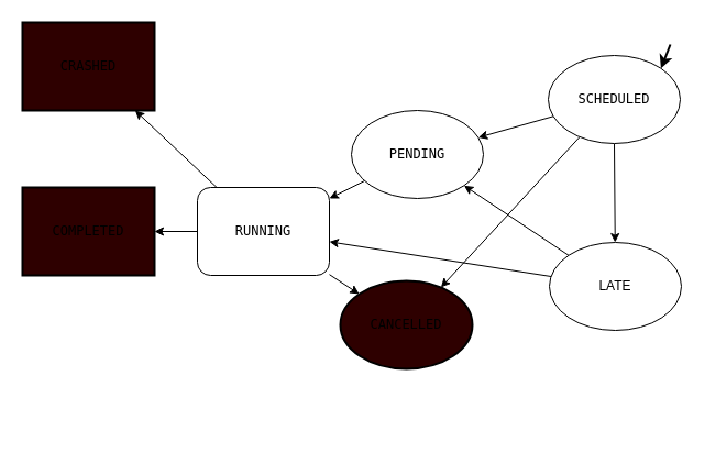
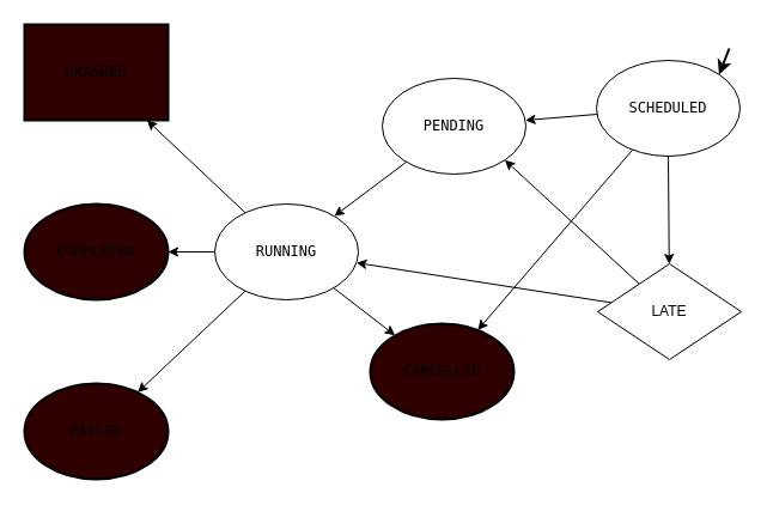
  <mxCell id="0" />
  <mxCell id="1" parent="0" />
- <mxCell id="2" value="&lt;pre class=&quot;p-code-container p-code-container--block p-code-highlight__code-wrapper&quot;&gt;&lt;code&gt;COMPLETED&lt;/code&gt;&lt;/pre&gt;" style="whiteSpace=wrap;html=1;strokeWidth=2;fillColor=#2E0000;rounded=0;" parent="1" vertex="1"><mxGeometry x="20" y="170" width="120" height="80" as="geometry" /></mxCell>
+ <mxCell id="2" value="&lt;pre class=&quot;p-code-container p-code-container--block p-code-highlight__code-wrapper&quot;&gt;&lt;code&gt;COMPLETED&lt;/code&gt;&lt;/pre&gt;" style="ellipse;whiteSpace=wrap;html=1;strokeWidth=2;fillColor=#2E0000;" parent="1" vertex="1"><mxGeometry x="20" y="170" width="120" height="80" as="geometry" /></mxCell>
  <mxCell id="3" style="rounded=0;orthogonalLoop=1;jettySize=auto;html=1;" parent="1" source="7" target="2" edge="1"><mxGeometry relative="1" as="geometry" /></mxCell>
  <mxCell id="4" style="edgeStyle=none;html=1;" parent="1" source="7" target="12" edge="1"><mxGeometry relative="1" as="geometry" /></mxCell>
  <mxCell id="5" style="edgeStyle=none;html=1;strokeWidth=1;" parent="1" source="7" target="19" edge="1"><mxGeometry relative="1" as="geometry" /></mxCell>
- <mxCell id="7" value="&lt;pre class=&quot;p-code-container p-code-container--block p-code-highlight__code-wrapper&quot;&gt;&lt;code&gt;RUNNING&lt;/code&gt;&lt;/pre&gt;" style="whiteSpace=wrap;html=1;rounded=1;" parent="1" vertex="1"><mxGeometry x="179" y="170" width="120" height="80" as="geometry" /></mxCell>
+ <mxCell id="6" style="edgeStyle=none;html=1;" parent="1" source="7" target="20" edge="1"><mxGeometry relative="1" as="geometry" /></mxCell>
+ <mxCell id="7" value="&lt;pre class=&quot;p-code-container p-code-container--block p-code-highlight__code-wrapper&quot;&gt;&lt;code&gt;RUNNING&lt;/code&gt;&lt;/pre&gt;" style="ellipse;whiteSpace=wrap;html=1;" parent="1" vertex="1"><mxGeometry x="179" y="170" width="120" height="80" as="geometry" /></mxCell>
  <mxCell id="8" style="rounded=0;orthogonalLoop=1;jettySize=auto;html=1;" parent="1" source="11" target="12" edge="1"><mxGeometry relative="1" as="geometry" /></mxCell>
  <mxCell id="9" style="rounded=0;orthogonalLoop=1;jettySize=auto;html=1;" parent="1" source="11" target="16" edge="1"><mxGeometry relative="1" as="geometry" /></mxCell>
  <mxCell id="10" style="edgeStyle=none;html=1;strokeWidth=1;" parent="1" source="11" target="18" edge="1"><mxGeometry relative="1" as="geometry" /></mxCell>
  <mxCell id="11" value="&lt;pre class=&quot;p-code-container p-code-container--block p-code-highlight__code-wrapper&quot;&gt;&lt;code&gt;SCHEDULED&lt;/code&gt;&lt;/pre&gt;" style="ellipse;whiteSpace=wrap;html=1;" parent="1" vertex="1"><mxGeometry x="498" y="50" width="120" height="80" as="geometry" /></mxCell>
- <mxCell id="12" value="&lt;pre class=&quot;p-code-container p-code-container--block p-code-highlight__code-wrapper&quot;&gt;&lt;code&gt;CANCELLED&lt;/code&gt;&lt;/pre&gt;" style="ellipse;whiteSpace=wrap;html=1;strokeWidth=2;fillColor=#2E0000;" parent="1" vertex="1"><mxGeometry x="309" y="255" width="120" height="80" as="geometry" /></mxCell>
+ <mxCell id="12" value="&lt;pre class=&quot;p-code-container p-code-container--block p-code-highlight__code-wrapper&quot;&gt;&lt;code&gt;CANCELLED&lt;/code&gt;&lt;/pre&gt;" style="ellipse;whiteSpace=wrap;html=1;strokeWidth=2;fillColor=#2E0000;" parent="1" vertex="1"><mxGeometry x="309" y="270" width="120" height="80" as="geometry" /></mxCell>
  <mxCell id="13" style="rounded=0;orthogonalLoop=1;jettySize=auto;html=1;" parent="1" source="18" target="7" edge="1"><mxGeometry relative="1" as="geometry" /></mxCell>
  <mxCell id="14" style="edgeStyle=none;html=1;entryX=1;entryY=1;entryDx=0;entryDy=0;strokeWidth=1;" parent="1" source="16" target="18" edge="1"><mxGeometry relative="1" as="geometry" /></mxCell>
  <mxCell id="15" style="edgeStyle=none;html=1;strokeWidth=1;" parent="1" source="16" target="7" edge="1"><mxGeometry relative="1" as="geometry" /></mxCell>
- <mxCell id="16" value="LATE" style="ellipse;whiteSpace=wrap;html=1;" parent="1" vertex="1"><mxGeometry x="499" y="220" width="120" height="80" as="geometry" /></mxCell>
+ <mxCell id="16" value="LATE" style="rhombus;whiteSpace=wrap;html=1;" parent="1" vertex="1"><mxGeometry x="499" y="220" width="120" height="80" as="geometry" /></mxCell>
  <mxCell id="17" value="" style="endArrow=classic;html=1;rounded=0;entryX=1;entryY=0;entryDx=0;entryDy=0;strokeWidth=2;" parent="1" target="11" edge="1"><mxGeometry width="50" height="50" relative="1" as="geometry"><mxPoint x="609" y="40" as="sourcePoint" /><mxPoint x="519" y="-40" as="targetPoint" /></mxGeometry></mxCell>
- <mxCell id="18" value="&lt;pre class=&quot;p-code-container p-code-container--block p-code-highlight__code-wrapper&quot;&gt;&lt;code&gt;&lt;span class=&quot;hljs-string&quot;&gt;PENDING&lt;/span&gt;&lt;/code&gt;&lt;/pre&gt;" style="ellipse;whiteSpace=wrap;html=1;" parent="1" vertex="1"><mxGeometry x="319" y="100" width="120" height="80" as="geometry" /></mxCell>
+ <mxCell id="18" value="&lt;pre class=&quot;p-code-container p-code-container--block p-code-highlight__code-wrapper&quot;&gt;&lt;code&gt;&lt;span class=&quot;hljs-string&quot;&gt;PENDING&lt;/span&gt;&lt;/code&gt;&lt;/pre&gt;" style="ellipse;whiteSpace=wrap;html=1;" parent="1" vertex="1"><mxGeometry x="319" y="65" width="120" height="80" as="geometry" /></mxCell>
  <mxCell id="19" value="&lt;meta charset=&quot;utf-8&quot;&gt;&lt;pre class=&quot;p-code-container p-code-container--block p-code-highlight__code-wrapper&quot;&gt;&lt;code&gt;&lt;span class=&quot;hljs-string&quot;&gt;CRASHED&lt;/span&gt;&lt;/code&gt;&lt;/pre&gt;" style="whiteSpace=wrap;html=1;strokeWidth=2;fillColor=#2E0000;rounded=0;" parent="1" vertex="1"><mxGeometry x="20" y="20" width="120" height="80" as="geometry" /></mxCell>
+ <mxCell id="20" value="&lt;pre class=&quot;p-code-container p-code-container--block p-code-highlight__code-wrapper&quot;&gt;&lt;code&gt;FAILED&lt;/code&gt;&lt;/pre&gt;" style="ellipse;whiteSpace=wrap;html=1;strokeWidth=2;fillColor=#2E0000;" parent="1" vertex="1"><mxGeometry x="20" y="320" width="120" height="80" as="geometry" /></mxCell>
